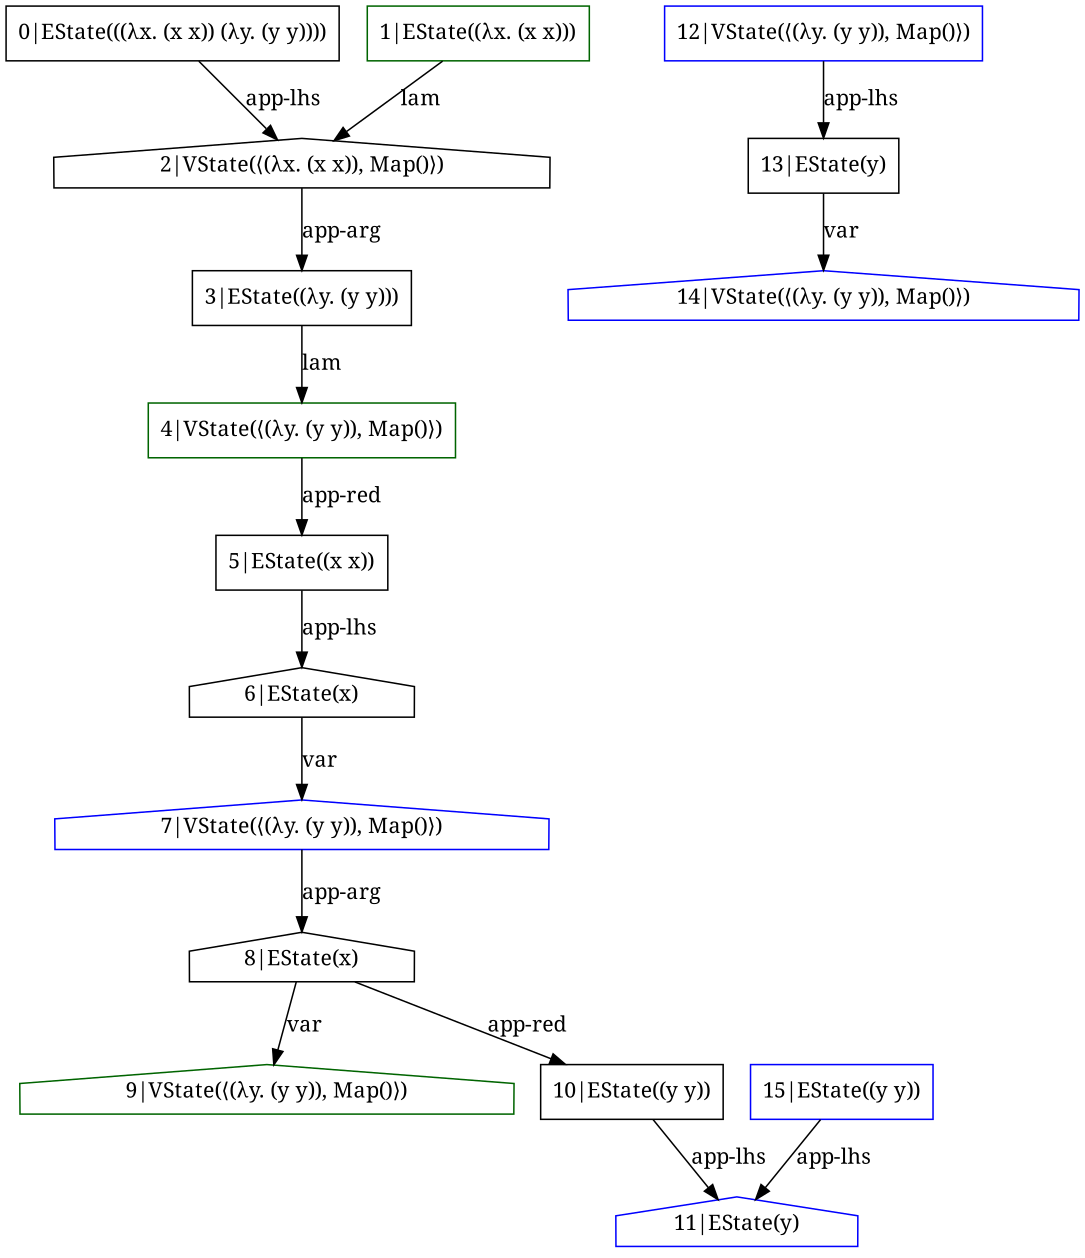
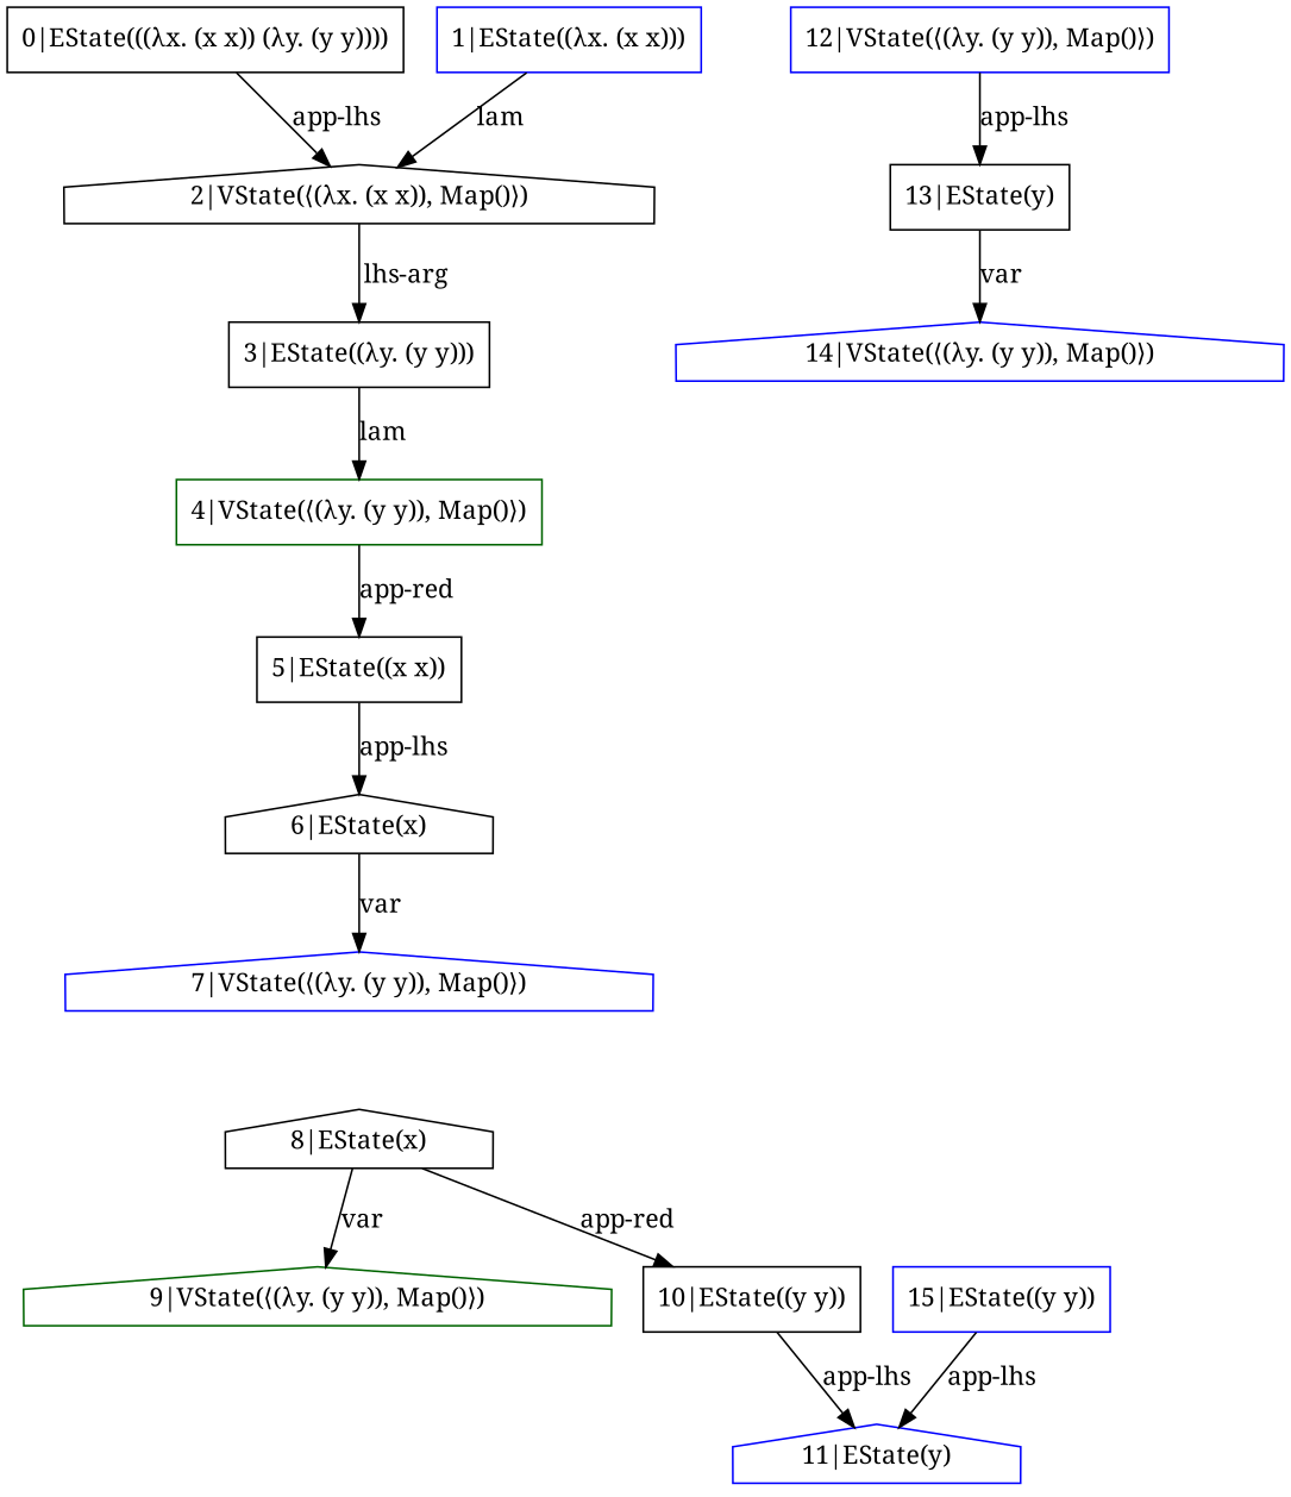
  digraph {
    fontname="Noto Serif"
    node [color=black fontname="Noto Serif" shape=box]
    edge [fontname="Noto Serif"]
    n1 [label="0|EState(((λx. (x x)) (λy. (y y))))"]
    n2 [label="2|VState(⟨(λx. (x x)), Map()⟩)" shape=house]
-   n3 [color=darkgreen label="1|EState((λx. (x x)))"]
+   n3 [color=blue label="1|EState((λx. (x x)))"]
    n4 [label="3|EState((λy. (y y)))"]
    n5 [color=darkgreen label="4|VState(⟨(λy. (y y)), Map()⟩)"]
    n6 [label="5|EState((x x))"]
    n7 [label="6|EState(x)" shape=house]
    n8 [color=blue label="7|VState(⟨(λy. (y y)), Map()⟩)" shape=house]
    n9 [label="8|EState(x)" shape=house]
    n10 [color=darkgreen label="9|VState(⟨(λy. (y y)), Map()⟩)" shape=house]
    n11 [label="10|EState((y y))"]
    n12 [color=blue label="11|EState(y)" shape=house]
    n13 [color=blue label="12|VState(⟨(λy. (y y)), Map()⟩)"]
    n14 [label="13|EState(y)"]
    n15 [color=blue label="14|VState(⟨(λy. (y y)), Map()⟩)" shape=house]
    n16 [color=blue label="15|EState((y y))"]
    n1 -> n2 [label="app-lhs"]
-   n2 -> n4 [label="app-arg"]
+   n2 -> n4 [label="lhs-arg"]
    n3 -> n2 [label=lam]
    n4 -> n5 [label=lam]
    n5 -> n6 [label="app-red"]
    n6 -> n7 [label="app-lhs"]
    n7 -> n8 [label=var]
-   n8 -> n9 [label="app-arg"]
    n9 -> n10 [label=var]
    n9 -> n11 [label="app-red"]
    n11 -> n12 [label="app-lhs"]
    n13 -> n14 [label="app-lhs"]
    n14 -> n15 [label=var]
    n16 -> n12 [label="app-lhs"]
  }
